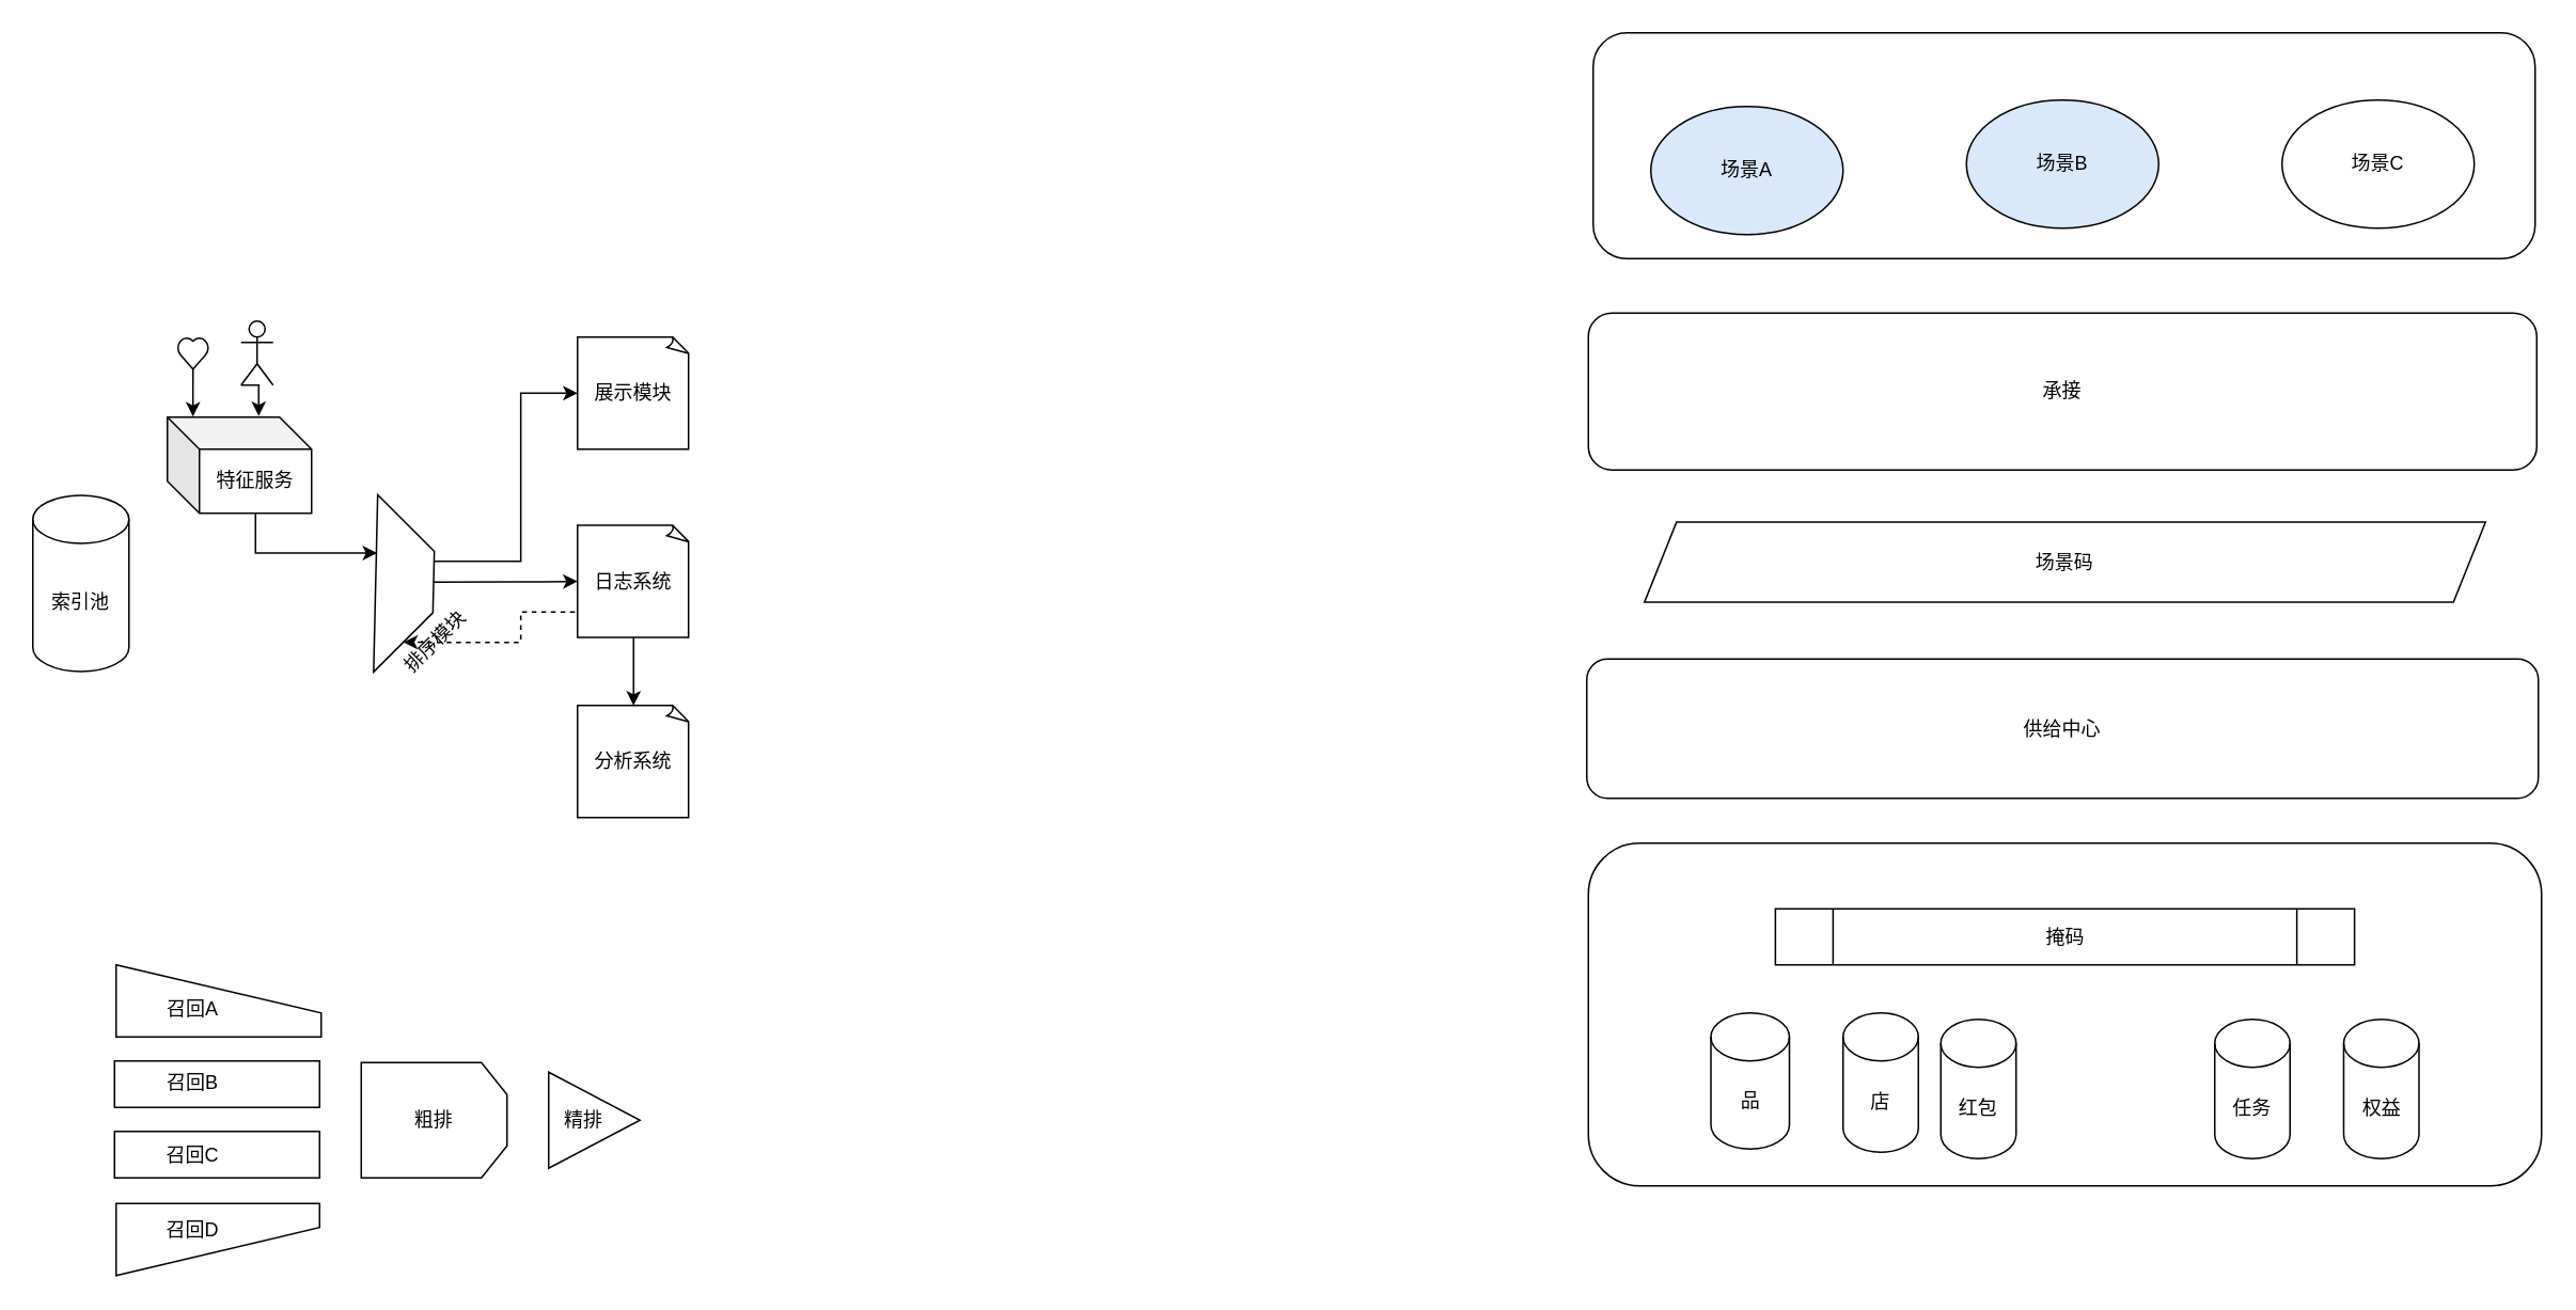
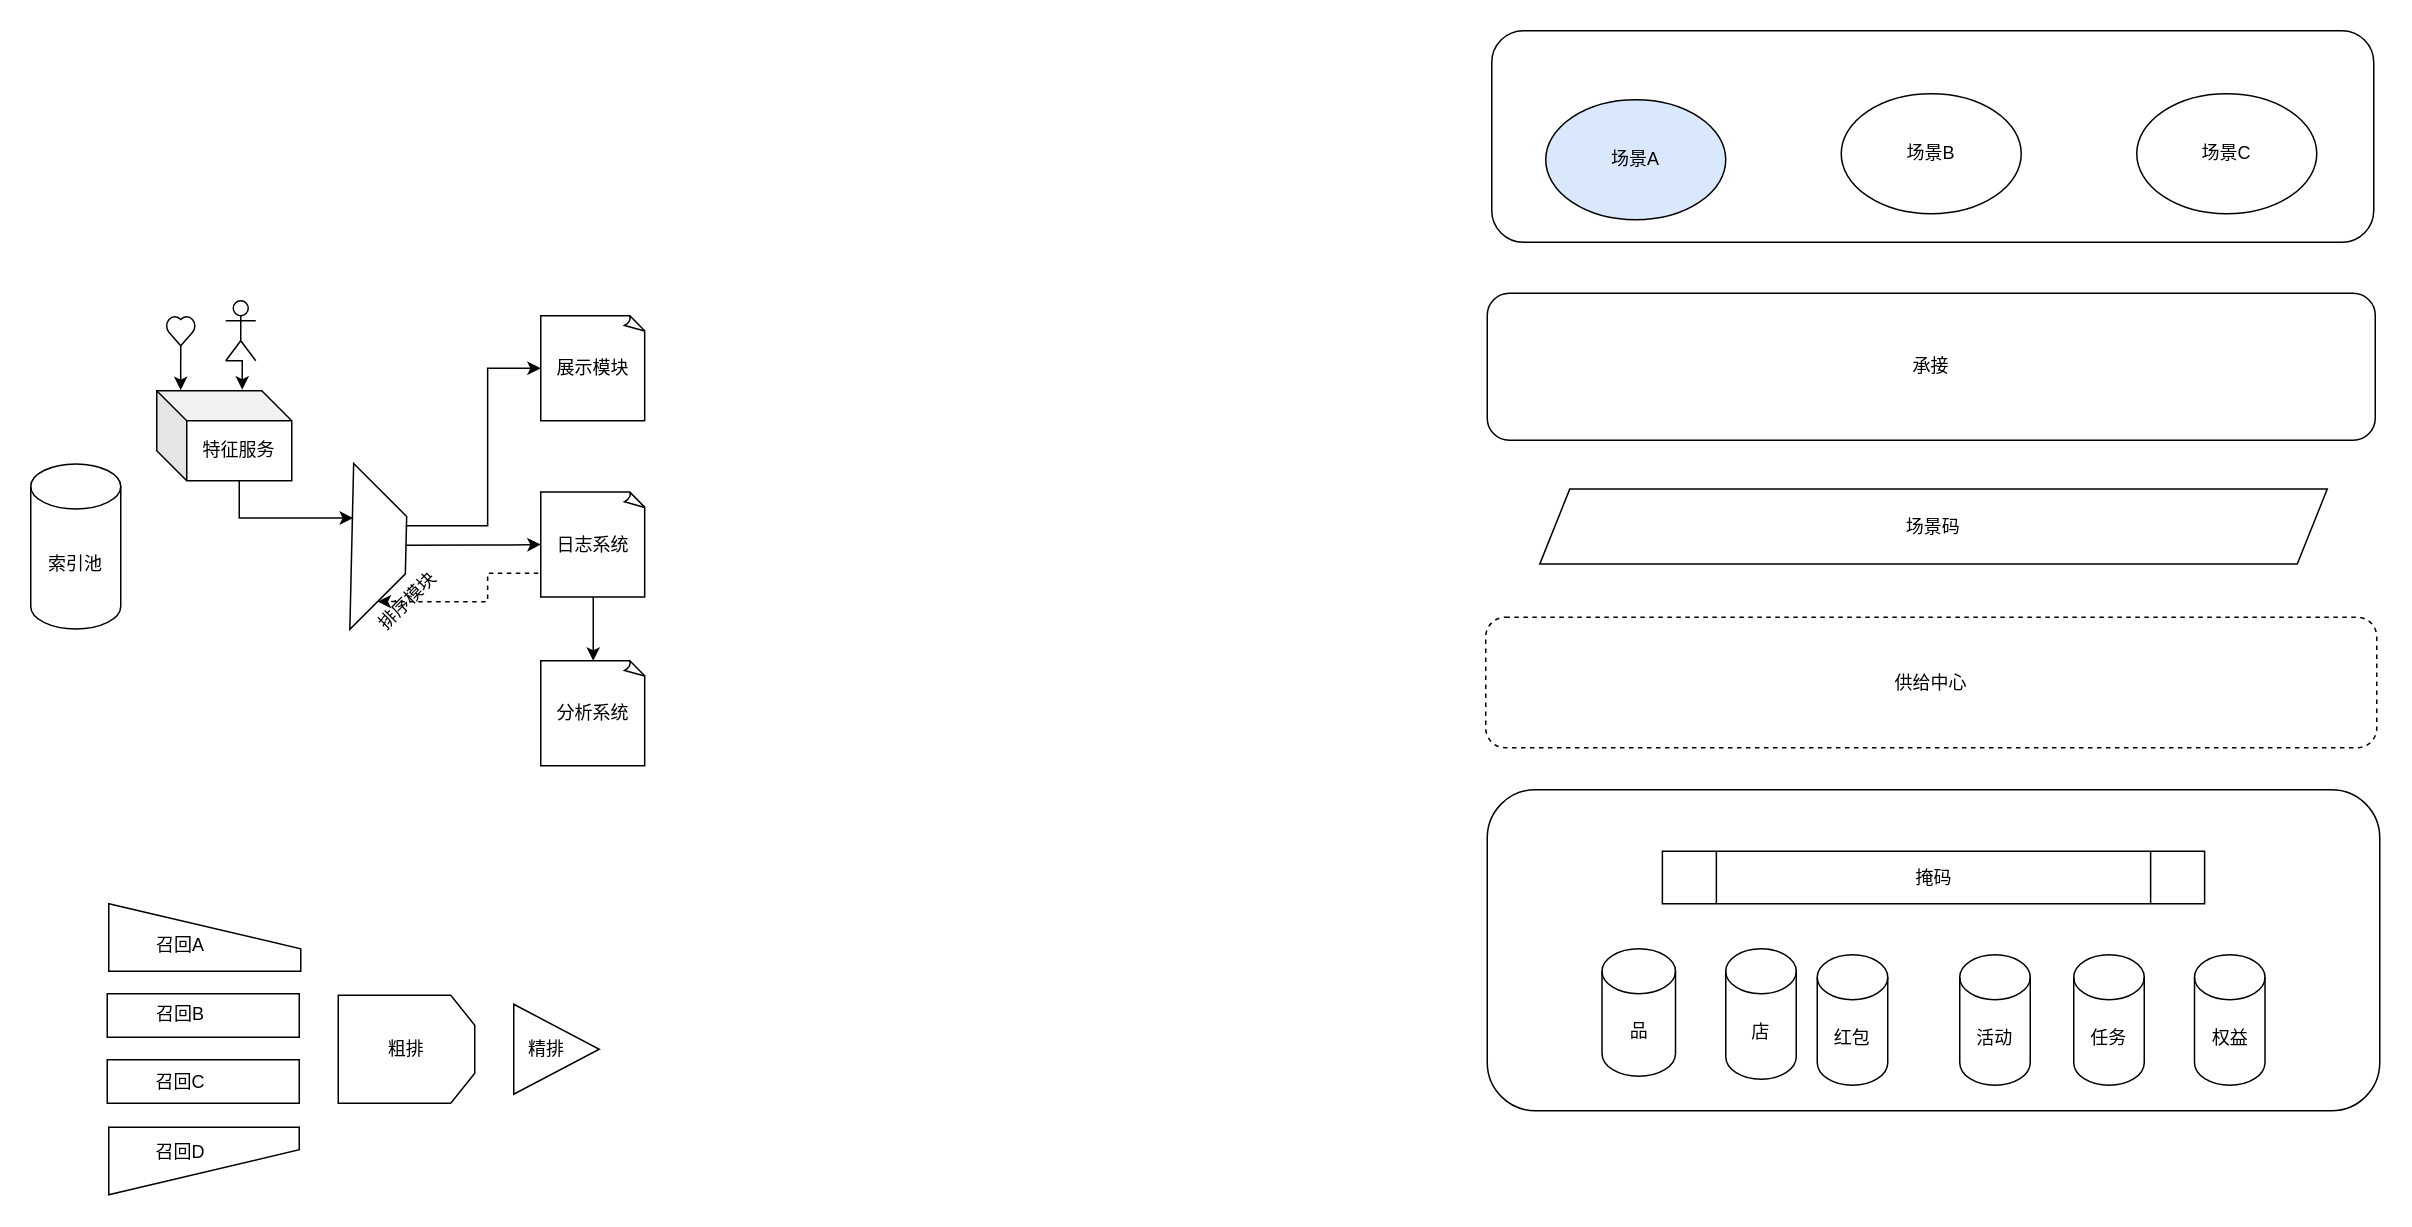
  <mxCell id="0" />
  <mxCell id="1" parent="0" />
  <mxCell id="2" value="" style="rounded=1;whiteSpace=wrap;html=1;" vertex="1" parent="1"><mxGeometry x="991" y="526" width="595" height="214" as="geometry" /></mxCell>
  <mxCell id="3" value="" style="rounded=1;whiteSpace=wrap;html=1;" vertex="1" parent="1"><mxGeometry x="994" y="20" width="588" height="141" as="geometry" /></mxCell>
  <mxCell id="4" value="索引池" style="shape=cylinder3;whiteSpace=wrap;html=1;boundedLbl=1;backgroundOutline=1;size=15;" parent="1" vertex="1"><mxGeometry x="20" y="308.78" width="60" height="110" as="geometry" /></mxCell>
  <mxCell id="5" value="特征服务" style="shape=cube;whiteSpace=wrap;html=1;boundedLbl=1;backgroundOutline=1;darkOpacity=0.05;darkOpacity2=0.1;" parent="1" vertex="1"><mxGeometry x="104" y="260" width="90" height="60" as="geometry" /></mxCell>
  <mxCell id="6" style="edgeStyle=orthogonalEdgeStyle;rounded=0;orthogonalLoop=1;jettySize=auto;html=1;exitX=0;exitY=0;exitDx=66.165;exitDy=63.188;exitPerimeter=0;entryX=0;entryY=0.5;entryDx=0;entryDy=0;entryPerimeter=0;" parent="1" source="7" target="10" edge="1"><mxGeometry relative="1" as="geometry" /></mxCell>
  <mxCell id="7" value="排序模块" style="verticalLabelPosition=bottom;verticalAlign=top;html=1;shape=mxgraph.basic.diag_stripe;dx=39.98;rotation=-45;" parent="1" vertex="1"><mxGeometry x="194" y="325.58" width="80" height="76.4" as="geometry" /></mxCell>
  <mxCell id="8" value="展示模块" style="whiteSpace=wrap;html=1;shape=mxgraph.basic.document" parent="1" vertex="1"><mxGeometry x="360" y="210" width="70" height="70" as="geometry" /></mxCell>
  <mxCell id="9" style="edgeStyle=orthogonalEdgeStyle;rounded=0;orthogonalLoop=1;jettySize=auto;html=1;exitX=0.5;exitY=1;exitDx=0;exitDy=0;exitPerimeter=0;entryX=0.5;entryY=0;entryDx=0;entryDy=0;entryPerimeter=0;" parent="1" source="10" target="11" edge="1"><mxGeometry relative="1" as="geometry" /></mxCell>
  <mxCell id="10" value="日志系统" style="whiteSpace=wrap;html=1;shape=mxgraph.basic.document" parent="1" vertex="1"><mxGeometry x="360" y="327.58" width="70" height="70" as="geometry" /></mxCell>
  <mxCell id="11" value="分析系统" style="whiteSpace=wrap;html=1;shape=mxgraph.basic.document" parent="1" vertex="1"><mxGeometry x="360" y="440" width="70" height="70" as="geometry" /></mxCell>
  <mxCell id="12" style="edgeStyle=orthogonalEdgeStyle;rounded=0;orthogonalLoop=1;jettySize=auto;html=1;exitX=0;exitY=1;exitDx=0;exitDy=0;exitPerimeter=0;entryX=0.633;entryY=-0.012;entryDx=0;entryDy=0;entryPerimeter=0;" parent="1" source="13" target="5" edge="1"><mxGeometry relative="1" as="geometry" /></mxCell>
  <mxCell id="13" value="" style="shape=umlActor;verticalLabelPosition=bottom;verticalAlign=top;html=1;outlineConnect=0;" parent="1" vertex="1"><mxGeometry x="150" y="200" width="20" height="40" as="geometry" /></mxCell>
  <mxCell id="14" style="edgeStyle=orthogonalEdgeStyle;rounded=0;orthogonalLoop=1;jettySize=auto;html=1;exitX=0.5;exitY=1;exitDx=0;exitDy=0;exitPerimeter=0;entryX=0.177;entryY=-0.006;entryDx=0;entryDy=0;entryPerimeter=0;" parent="1" source="15" target="5" edge="1"><mxGeometry relative="1" as="geometry" /></mxCell>
  <mxCell id="15" value="" style="verticalLabelPosition=bottom;verticalAlign=top;html=1;shape=mxgraph.basic.heart" parent="1" vertex="1"><mxGeometry x="110" y="210" width="20" height="20" as="geometry" /></mxCell>
  <mxCell id="16" value="" style="endArrow=classic;html=1;rounded=0;exitX=0;exitY=0;exitDx=55;exitDy=60.0;exitPerimeter=0;edgeStyle=orthogonalEdgeStyle;entryX=0.675;entryY=0.333;entryDx=0;entryDy=0;entryPerimeter=0;" parent="1" source="5" target="7" edge="1"><mxGeometry width="50" height="50" relative="1" as="geometry"><mxPoint x="130" y="390" as="sourcePoint" /><mxPoint x="190" y="340" as="targetPoint" /><Array as="points"><mxPoint x="159" y="345" /></Array></mxGeometry></mxCell>
  <mxCell id="17" value="" style="endArrow=classic;html=1;rounded=0;entryX=0;entryY=0.5;entryDx=0;entryDy=0;entryPerimeter=0;edgeStyle=orthogonalEdgeStyle;exitX=0.94;exitY=0.706;exitDx=0;exitDy=0;exitPerimeter=0;" parent="1" source="7" target="8" edge="1"><mxGeometry width="50" height="50" relative="1" as="geometry"><mxPoint x="310" y="350" as="sourcePoint" /><mxPoint x="360" y="300" as="targetPoint" /></mxGeometry></mxCell>
  <mxCell id="18" value="" style="endArrow=classic;html=1;rounded=0;exitX=-0.023;exitY=0.773;exitDx=0;exitDy=0;exitPerimeter=0;entryX=0;entryY=0;entryDx=26.165;entryDy=76.4;entryPerimeter=0;edgeStyle=orthogonalEdgeStyle;dashed=1;" parent="1" source="10" target="7" edge="1"><mxGeometry width="50" height="50" relative="1" as="geometry"><mxPoint x="270" y="470" as="sourcePoint" /><mxPoint x="320" y="420" as="targetPoint" /></mxGeometry></mxCell>
  <mxCell id="19" value="" style="rounded=0;whiteSpace=wrap;html=1;" parent="1" vertex="1"><mxGeometry x="71" y="662" width="128" height="29" as="geometry" /></mxCell>
  <mxCell id="20" value="" style="rounded=0;whiteSpace=wrap;html=1;" parent="1" vertex="1"><mxGeometry x="71" y="706" width="128" height="29" as="geometry" /></mxCell>
  <mxCell id="21" value="" style="shape=manualInput;whiteSpace=wrap;html=1;rotation=-180;" parent="1" vertex="1"><mxGeometry x="72" y="751" width="127" height="45" as="geometry" /></mxCell>
  <mxCell id="22" value="" style="shape=manualInput;whiteSpace=wrap;html=1;rotation=-180;flipH=0;flipV=1;direction=east;" parent="1" vertex="1"><mxGeometry x="72" y="602" width="128" height="45" as="geometry" /></mxCell>
  <mxCell id="23" value="粗排" style="shape=loopLimit;whiteSpace=wrap;html=1;flipV=0;flipH=0;direction=south;" parent="1" vertex="1"><mxGeometry x="225" y="663" width="91" height="72" as="geometry" /></mxCell>
  <mxCell id="24" value="" style="triangle;whiteSpace=wrap;html=1;" parent="1" vertex="1"><mxGeometry x="342" y="669" width="57" height="60" as="geometry" /></mxCell>
  <mxCell id="25" value="召回A" style="text;html=1;strokeColor=none;fillColor=none;align=center;verticalAlign=middle;whiteSpace=wrap;rounded=0;" parent="1" vertex="1"><mxGeometry x="90" y="615" width="60" height="30" as="geometry" /></mxCell>
  <mxCell id="26" value="召回B" style="text;html=1;strokeColor=none;fillColor=none;align=center;verticalAlign=middle;whiteSpace=wrap;rounded=0;" parent="1" vertex="1"><mxGeometry x="90" y="661" width="60" height="30" as="geometry" /></mxCell>
  <mxCell id="27" value="召回C" style="text;html=1;strokeColor=none;fillColor=none;align=center;verticalAlign=middle;whiteSpace=wrap;rounded=0;" parent="1" vertex="1"><mxGeometry x="90" y="706" width="60" height="30" as="geometry" /></mxCell>
  <mxCell id="28" value="召回D" style="text;html=1;strokeColor=none;fillColor=none;align=center;verticalAlign=middle;whiteSpace=wrap;rounded=0;" parent="1" vertex="1"><mxGeometry x="90" y="753" width="60" height="30" as="geometry" /></mxCell>
  <mxCell id="29" value="精排" style="text;html=1;strokeColor=none;fillColor=none;align=center;verticalAlign=middle;whiteSpace=wrap;rounded=0;" parent="1" vertex="1"><mxGeometry x="334" y="684" width="60" height="30" as="geometry" /></mxCell>
- <mxCell id="30" value="供给中心" style="rounded=1;whiteSpace=wrap;html=1;" vertex="1" parent="1"><mxGeometry x="990" y="411" width="594" height="87" as="geometry" /></mxCell>
+ <mxCell id="30" value="供给中心" style="rounded=1;whiteSpace=wrap;html=1;dashed=1;" vertex="1" parent="1"><mxGeometry x="990" y="411" width="594" height="87" as="geometry" /></mxCell>
  <mxCell id="31" value="品" style="shape=cylinder3;whiteSpace=wrap;html=1;boundedLbl=1;backgroundOutline=1;size=15;" vertex="1" parent="1"><mxGeometry x="1067.5" y="632" width="49" height="85" as="geometry" /></mxCell>
  <mxCell id="32" value="店" style="shape=cylinder3;whiteSpace=wrap;html=1;boundedLbl=1;backgroundOutline=1;size=15;" vertex="1" parent="1"><mxGeometry x="1150" y="632" width="47" height="87" as="geometry" /></mxCell>
  <mxCell id="33" value="红包" style="shape=cylinder3;whiteSpace=wrap;html=1;boundedLbl=1;backgroundOutline=1;size=15;" vertex="1" parent="1"><mxGeometry x="1211" y="636" width="47" height="87" as="geometry" /></mxCell>
  <mxCell id="34" value="任务" style="shape=cylinder3;whiteSpace=wrap;html=1;boundedLbl=1;backgroundOutline=1;size=15;" vertex="1" parent="1"><mxGeometry x="1382" y="636" width="47" height="87" as="geometry" /></mxCell>
  <mxCell id="35" value="权益" style="shape=cylinder3;whiteSpace=wrap;html=1;boundedLbl=1;backgroundOutline=1;size=15;" vertex="1" parent="1"><mxGeometry x="1462.5" y="636" width="47" height="87" as="geometry" /></mxCell>
  <mxCell id="36" value="掩码" style="shape=process;whiteSpace=wrap;html=1;backgroundOutline=1;" vertex="1" parent="1"><mxGeometry x="1107.75" y="567" width="361.5" height="35" as="geometry" /></mxCell>
  <mxCell id="37" value="场景A" style="ellipse;whiteSpace=wrap;html=1;fillColor=#dae8fc;" vertex="1" parent="1"><mxGeometry x="1030" y="66" width="120" height="80" as="geometry" /></mxCell>
- <mxCell id="38" value="场景B" style="ellipse;whiteSpace=wrap;html=1;fillColor=#dae8fc;" vertex="1" parent="1"><mxGeometry x="1227" y="62" width="120" height="80" as="geometry" /></mxCell>
+ <mxCell id="38" value="场景B" style="ellipse;whiteSpace=wrap;html=1;" vertex="1" parent="1"><mxGeometry x="1227" y="62" width="120" height="80" as="geometry" /></mxCell>
  <mxCell id="39" value="场景C" style="ellipse;whiteSpace=wrap;html=1;" vertex="1" parent="1"><mxGeometry x="1424" y="62" width="120" height="80" as="geometry" /></mxCell>
  <mxCell id="40" value="场景码" style="shape=parallelogram;perimeter=parallelogramPerimeter;whiteSpace=wrap;html=1;fixedSize=1;" vertex="1" parent="1"><mxGeometry x="1026" y="325.58" width="525" height="50" as="geometry" /></mxCell>
  <mxCell id="41" value="承接" style="rounded=1;whiteSpace=wrap;html=1;" vertex="1" parent="1"><mxGeometry x="991" y="195" width="592" height="98" as="geometry" /></mxCell>
+ <mxCell id="42" value="活动" style="shape=cylinder3;whiteSpace=wrap;html=1;boundedLbl=1;backgroundOutline=1;size=15;" vertex="1" parent="1"><mxGeometry x="1306" y="636" width="47" height="87" as="geometry" /></mxCell>
